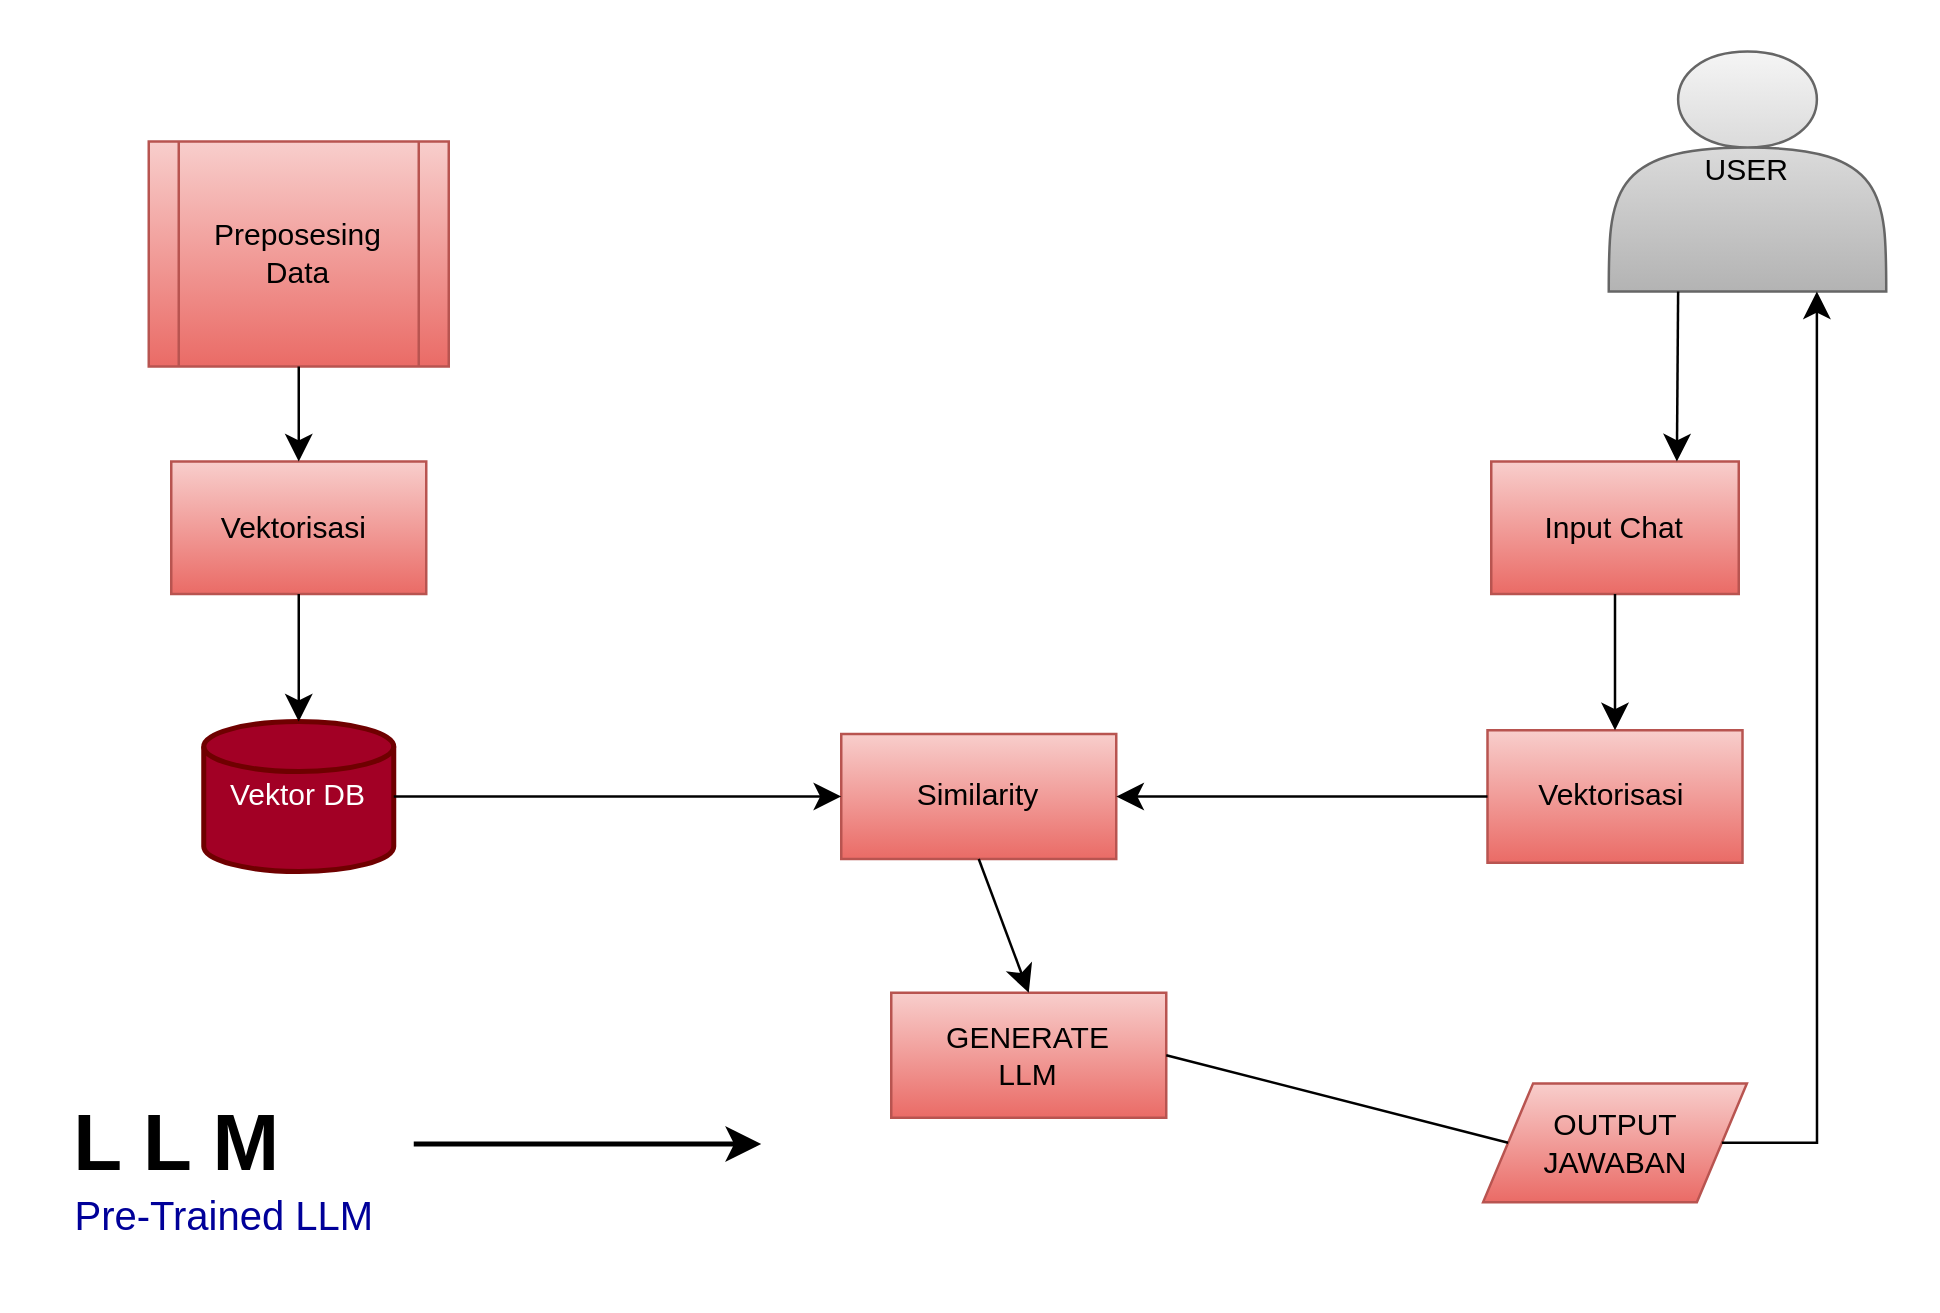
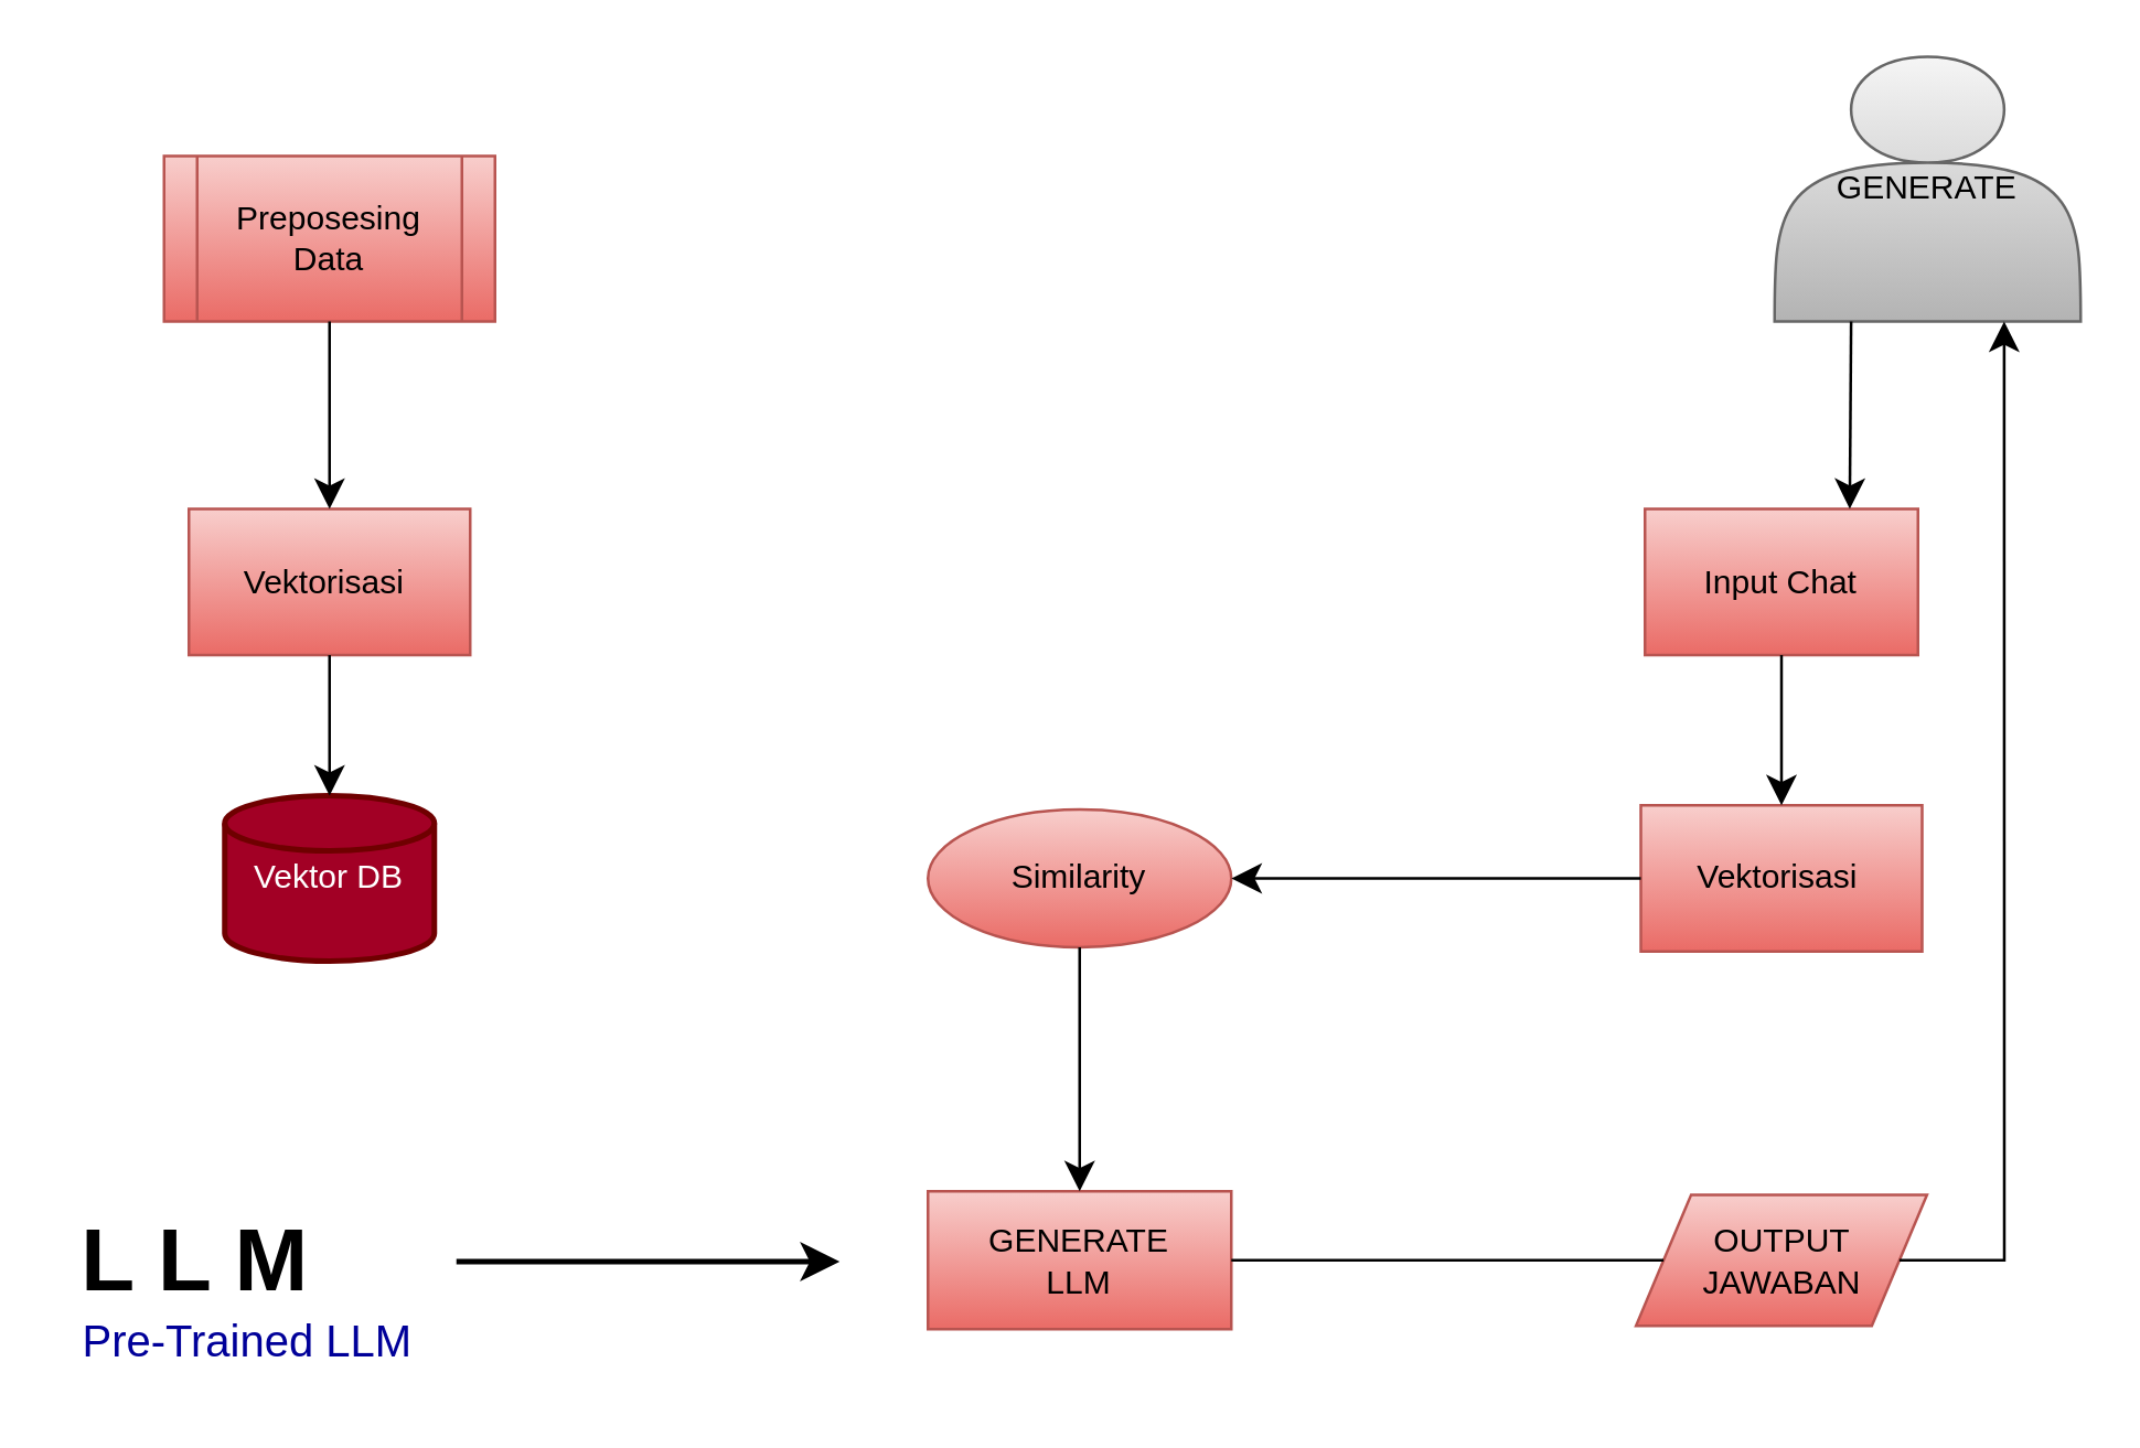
  <mxCell id="0" />
  <mxCell id="1" parent="0" />
- <mxCell id="2" value="USER" style="shape=actor;whiteSpace=wrap;html=1;fillColor=#f5f5f5;strokeColor=#666666;gradientColor=#b3b3b3;" vertex="1" parent="1"><mxGeometry x="643" y="20" width="111" height="96" as="geometry" /></mxCell>
- <mxCell id="3" value="Preposesing Data" style="shape=process;whiteSpace=wrap;html=1;backgroundOutline=1;fillColor=#f8cecc;strokeColor=#b85450;gradientColor=#ea6b66;" vertex="1" parent="1"><mxGeometry x="59" y="56" width="120" height="90" as="geometry" /></mxCell>
+ <mxCell id="2" value="GENERATE" style="shape=actor;whiteSpace=wrap;html=1;fillColor=#f5f5f5;strokeColor=#666666;gradientColor=#b3b3b3;" vertex="1" parent="1"><mxGeometry x="643" y="20" width="111" height="96" as="geometry" /></mxCell>
+ <mxCell id="3" value="Preposesing Data" style="shape=process;whiteSpace=wrap;html=1;backgroundOutline=1;fillColor=#f8cecc;strokeColor=#b85450;gradientColor=#ea6b66;" vertex="1" parent="1"><mxGeometry x="59" y="56" width="120" height="60" as="geometry" /></mxCell>
  <mxCell id="4" value="Vektorisasi&amp;nbsp;" style="rounded=0;whiteSpace=wrap;html=1;fillColor=#f8cecc;strokeColor=#b85450;gradientColor=#ea6b66;" vertex="1" parent="1"><mxGeometry x="68" y="184" width="102" height="53" as="geometry" /></mxCell>
  <mxCell id="5" value="Vektor DB" style="strokeWidth=2;html=1;shape=mxgraph.flowchart.database;whiteSpace=wrap;fillColor=#a20025;fontColor=#ffffff;strokeColor=#6F0000;" vertex="1" parent="1"><mxGeometry x="81" y="288" width="76" height="60" as="geometry" /></mxCell>
- <mxCell id="6" value="Similarity" style="html=1;whiteSpace=wrap;fillColor=#f8cecc;gradientColor=#ea6b66;strokeColor=#b85450;" vertex="1" parent="1"><mxGeometry x="336" y="293" width="110" height="50" as="geometry" /></mxCell>
+ <mxCell id="6" value="Similarity" style="ellipse;html=1;whiteSpace=wrap;fillColor=#f8cecc;gradientColor=#ea6b66;strokeColor=#b85450;" vertex="1" parent="1"><mxGeometry x="336" y="293" width="110" height="50" as="geometry" /></mxCell>
  <mxCell id="7" value="Input Chat" style="rounded=0;whiteSpace=wrap;html=1;fillColor=#f8cecc;gradientColor=#ea6b66;strokeColor=#b85450;" vertex="1" parent="1"><mxGeometry x="596" y="184" width="99" height="53" as="geometry" /></mxCell>
  <mxCell id="8" value="Vektorisasi&amp;nbsp;" style="rounded=0;whiteSpace=wrap;html=1;fillColor=#f8cecc;strokeColor=#b85450;gradientColor=#ea6b66;" vertex="1" parent="1"><mxGeometry x="594.5" y="291.5" width="102" height="53" as="geometry" /></mxCell>
  <mxCell id="9" value="&lt;h1&gt;L L M&lt;/h1&gt;" style="text;html=1;align=center;verticalAlign=middle;resizable=0;points=[];autosize=1;strokeColor=none;fillColor=none;fontSize=16;" vertex="1" parent="1"><mxGeometry x="20" y="410" width="100" height="93" as="geometry" /></mxCell>
  <mxCell id="10" value="Pre-Trained LLM" style="text;html=1;align=center;verticalAlign=middle;resizable=0;points=[];autosize=1;strokeColor=none;fillColor=none;fontSize=16;fontColor=#000099;" vertex="1" parent="1"><mxGeometry x="20" y="470" width="137" height="31" as="geometry" /></mxCell>
- <mxCell id="11" value="GENERATE&lt;br&gt;LLM" style="html=1;whiteSpace=wrap;fillColor=#f8cecc;gradientColor=#ea6b66;strokeColor=#b85450;" vertex="1" parent="1"><mxGeometry x="356" y="396.5" width="110" height="50" as="geometry" /></mxCell>
+ <mxCell id="11" value="GENERATE&lt;br&gt;LLM" style="html=1;whiteSpace=wrap;fillColor=#f8cecc;gradientColor=#ea6b66;strokeColor=#b85450;" vertex="1" parent="1"><mxGeometry x="336" y="431.5" width="110" height="50" as="geometry" /></mxCell>
  <mxCell id="12" value="OUTPUT&lt;div&gt;JAWABAN&lt;/div&gt;" style="shape=parallelogram;perimeter=parallelogramPerimeter;whiteSpace=wrap;html=1;fixedSize=1;fillColor=#f8cecc;gradientColor=#ea6b66;strokeColor=#b85450;" vertex="1" parent="1"><mxGeometry x="592.75" y="432.75" width="105.5" height="47.5" as="geometry" /></mxCell>
  <mxCell id="13" value="" style="endArrow=classic;html=1;rounded=0;fontSize=12;startSize=8;endSize=8;curved=1;exitX=0.5;exitY=1;exitDx=0;exitDy=0;entryX=0.5;entryY=0;entryDx=0;entryDy=0;" edge="1" parent="1" source="3" target="4"><mxGeometry width="50" height="50" relative="1" as="geometry"><mxPoint x="402" y="176" as="sourcePoint" /><mxPoint x="452" y="126" as="targetPoint" /></mxGeometry></mxCell>
  <mxCell id="14" value="" style="endArrow=classic;html=1;rounded=0;fontSize=12;startSize=8;endSize=8;curved=1;exitX=0.5;exitY=1;exitDx=0;exitDy=0;entryX=0.5;entryY=0;entryDx=0;entryDy=0;entryPerimeter=0;" edge="1" parent="1" source="4" target="5"><mxGeometry width="50" height="50" relative="1" as="geometry"><mxPoint x="402" y="176" as="sourcePoint" /><mxPoint x="452" y="126" as="targetPoint" /></mxGeometry></mxCell>
- <mxCell id="15" value="" style="endArrow=classic;html=1;rounded=0;fontSize=12;startSize=8;endSize=8;curved=1;exitX=1;exitY=0.5;exitDx=0;exitDy=0;exitPerimeter=0;entryX=0;entryY=0.5;entryDx=0;entryDy=0;" edge="1" parent="1" source="5" target="6"><mxGeometry width="50" height="50" relative="1" as="geometry"><mxPoint x="402" y="316" as="sourcePoint" /><mxPoint x="452" y="266" as="targetPoint" /></mxGeometry></mxCell>
  <mxCell id="16" value="" style="endArrow=classic;html=1;rounded=0;fontSize=12;startSize=8;endSize=8;curved=1;exitX=0;exitY=0.5;exitDx=0;exitDy=0;entryX=1;entryY=0.5;entryDx=0;entryDy=0;" edge="1" parent="1" source="8" target="6"><mxGeometry width="50" height="50" relative="1" as="geometry"><mxPoint x="402" y="316" as="sourcePoint" /><mxPoint x="452" y="266" as="targetPoint" /></mxGeometry></mxCell>
  <mxCell id="17" value="" style="endArrow=classic;html=1;rounded=0;fontSize=12;startSize=8;endSize=8;curved=1;exitX=0.25;exitY=1;exitDx=0;exitDy=0;entryX=0.75;entryY=0;entryDx=0;entryDy=0;" edge="1" parent="1" source="2" target="7"><mxGeometry width="50" height="50" relative="1" as="geometry"><mxPoint x="402" y="316" as="sourcePoint" /><mxPoint x="452" y="266" as="targetPoint" /></mxGeometry></mxCell>
  <mxCell id="18" value="" style="endArrow=classic;html=1;rounded=0;fontSize=12;startSize=8;endSize=8;curved=1;exitX=0.5;exitY=1;exitDx=0;exitDy=0;entryX=0.5;entryY=0;entryDx=0;entryDy=0;" edge="1" parent="1" source="7" target="8"><mxGeometry width="50" height="50" relative="1" as="geometry"><mxPoint x="402" y="316" as="sourcePoint" /><mxPoint x="452" y="266" as="targetPoint" /></mxGeometry></mxCell>
  <mxCell id="19" value="" style="endArrow=classic;html=1;rounded=0;fontSize=12;startSize=8;endSize=8;curved=1;exitX=0.5;exitY=1;exitDx=0;exitDy=0;entryX=0.5;entryY=0;entryDx=0;entryDy=0;" edge="1" parent="1" source="6" target="11"><mxGeometry width="50" height="50" relative="1" as="geometry"><mxPoint x="402" y="316" as="sourcePoint" /><mxPoint x="452" y="266" as="targetPoint" /></mxGeometry></mxCell>
  <mxCell id="20" value="" style="endArrow=none;html=1;rounded=0;fontSize=12;startSize=8;endSize=8;curved=1;exitX=1;exitY=0.5;exitDx=0;exitDy=0;entryX=0;entryY=0.5;entryDx=0;entryDy=0;" edge="1" parent="1" source="11" target="12"><mxGeometry width="50" height="50" relative="1" as="geometry"><mxPoint x="402" y="316" as="sourcePoint" /><mxPoint x="452" y="266" as="targetPoint" /></mxGeometry></mxCell>
  <mxCell id="21" value="" style="edgeStyle=segmentEdgeStyle;endArrow=classic;html=1;curved=0;rounded=0;endSize=8;startSize=8;fontSize=12;exitX=1;exitY=0.5;exitDx=0;exitDy=0;entryX=0.75;entryY=1;entryDx=0;entryDy=0;" edge="1" parent="1" source="12" target="2"><mxGeometry width="50" height="50" relative="1" as="geometry"><mxPoint x="785" y="407" as="sourcePoint" /><mxPoint x="835" y="357" as="targetPoint" /></mxGeometry></mxCell>
  <mxCell id="22" value="" style="endArrow=classic;html=1;rounded=0;fontSize=12;startSize=8;endSize=8;curved=1;strokeWidth=2;" edge="1" parent="1"><mxGeometry width="50" height="50" relative="1" as="geometry"><mxPoint x="165" y="457" as="sourcePoint" /><mxPoint x="304" y="457" as="targetPoint" /></mxGeometry></mxCell>
